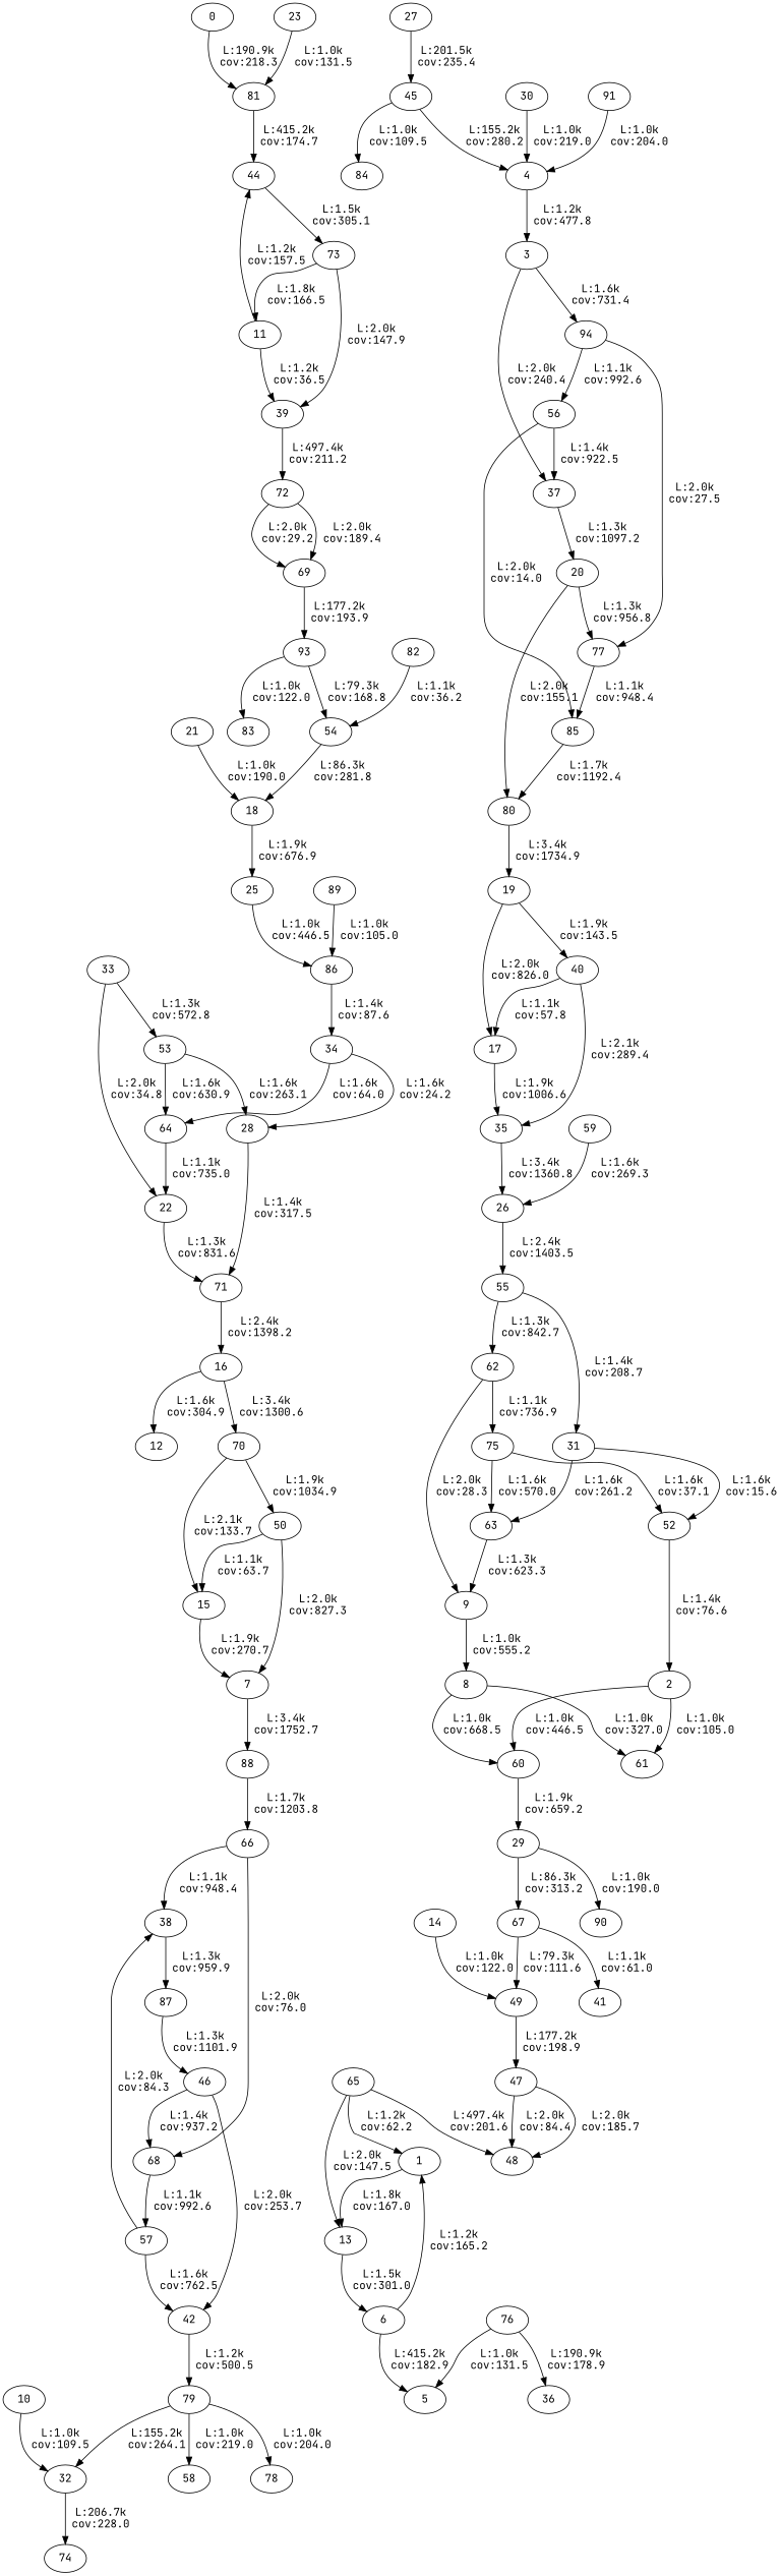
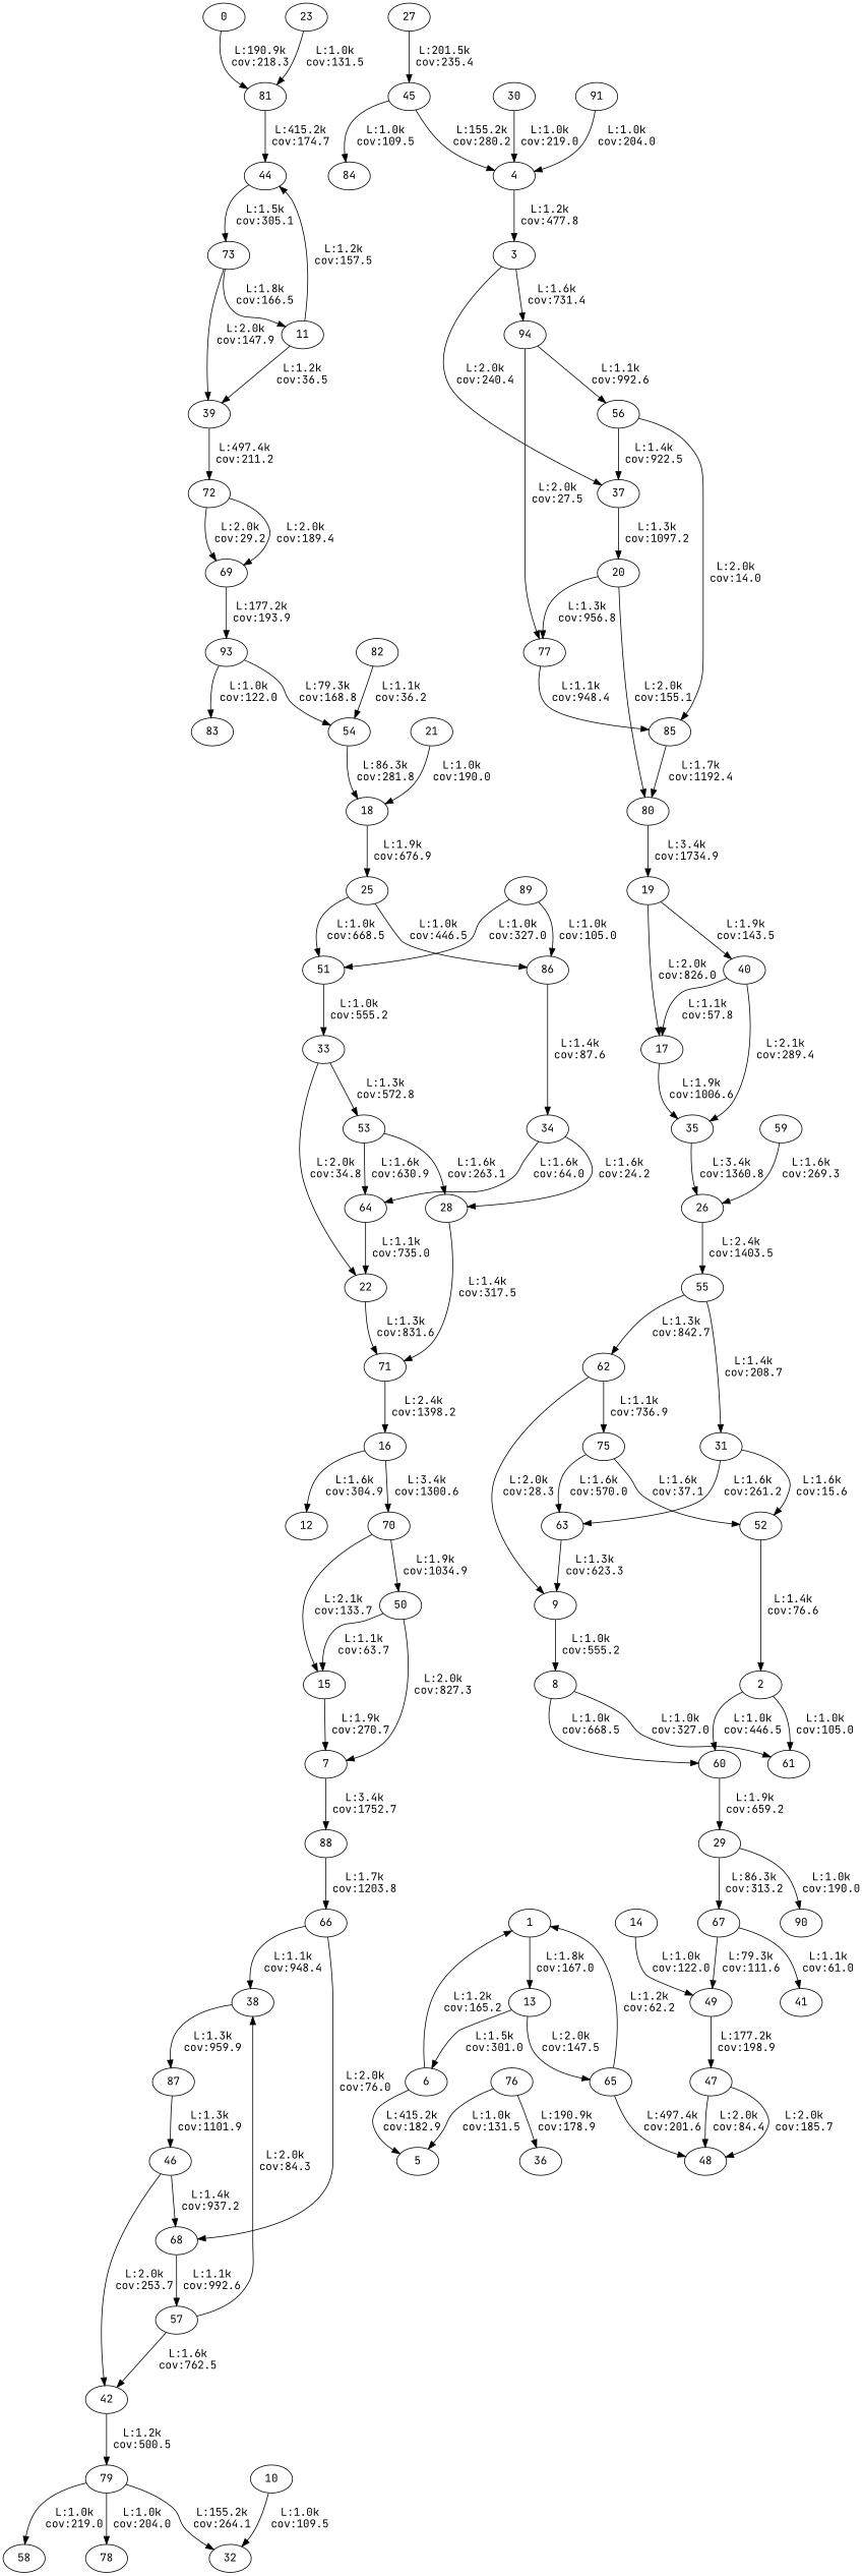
  digraph {
    fontname="JetBrains Mono"
    node [fontname="JetBrains Mono"]
    edge [fontname="JetBrains Mono"]
    0
    81
    44
    1
    13
    6
    2
    60
    61
    29
    n11 [label=94]
    3
    37
    77
    56
    20
    4
    5
    76
    36
    7
    88
    66
    8
    9
    10
    32
-   74
    11
    39
    72
    73
    14
    49
    47
    15
    16
    12
    70
    50
    17
    35
    26
    18
    25
+   51
    86
    19
    40
    80
    85
    21
    22
    71
    23
    33
    34
    55
    31
    62
    27
    45
    84
    28
    67
    90
    41
    30
    52
    63
    53
    64
    38
    87
    57
    42
    46
    69
    79
    58
    78
    n82 [label=93]
    54
    83
    68
    48
    65
    75
    59
    82
    89
    91
    0 -> 81 [label=" L:190.9k\n cov:218.3"]
    81 -> 44 [label=" L:415.2k\n cov:174.7"]
    44 -> 73 [label=" L:1.5k\n cov:305.1"]
    1 -> 13 [label=" L:1.8k\n cov:167.0"]
    13 -> 6 [label=" L:1.5k\n cov:301.0"]
    6 -> 1 [label=" L:1.2k\n cov:165.2"]
    6 -> 5 [label=" L:415.2k\n cov:182.9"]
    2 -> 60 [label=" L:1.0k\n cov:446.5"]
    2 -> 61 [label=" L:1.0k\n cov:105.0"]
    60 -> 29 [label=" L:1.9k\n cov:659.2"]
    29 -> 67 [label=" L:86.3k\n cov:313.2"]
    29 -> 90 [label=" L:1.0k\n cov:190.0"]
    n11 -> 77 [label=" L:2.0k\n cov:27.5"]
    n11 -> 56 [label=" L:1.1k\n cov:992.6"]
    3 -> n11 [label=" L:1.6k\n cov:731.4"]
    3 -> 37 [label=" L:2.0k\n cov:240.4"]
    37 -> 20 [label=" L:1.3k\n cov:1097.2"]
    77 -> 85 [label=" L:1.1k\n cov:948.4"]
    56 -> 37 [label=" L:1.4k\n cov:922.5"]
    56 -> 85 [label=" L:2.0k\n cov:14.0"]
    20 -> 77 [label=" L:1.3k\n cov:956.8"]
    20 -> 80 [label=" L:2.0k\n cov:155.1"]
    4 -> 3 [label=" L:1.2k\n cov:477.8"]
    76 -> 5 [label=" L:1.0k\n cov:131.5"]
    76 -> 36 [label=" L:190.9k\n cov:178.9"]
    7 -> 88 [label=" L:3.4k\n cov:1752.7"]
    88 -> 66 [label=" L:1.7k\n cov:1203.8"]
    66 -> 38 [label=" L:1.1k\n cov:948.4"]
    66 -> 68 [label=" L:2.0k\n cov:76.0"]
    8 -> 60 [label=" L:1.0k\n cov:668.5"]
    8 -> 61 [label=" L:1.0k\n cov:327.0"]
    9 -> 8 [label=" L:1.0k\n cov:555.2"]
    10 -> 32 [label=" L:1.0k\n cov:109.5"]
-   32 -> 74 [label=" L:206.7k\n cov:228.0"]
    11 -> 44 [label=" L:1.2k\n cov:157.5"]
    11 -> 39 [label=" L:1.2k\n cov:36.5"]
    39 -> 72 [label=" L:497.4k\n cov:211.2"]
    72 -> 69 [label=" L:2.0k\n cov:29.2"]
    72 -> 69 [label=" L:2.0k\n cov:189.4"]
    73 -> 11 [label=" L:1.8k\n cov:166.5"]
    73 -> 39 [label=" L:2.0k\n cov:147.9"]
    14 -> 49 [label=" L:1.0k\n cov:122.0"]
    49 -> 47 [label=" L:177.2k\n cov:198.9"]
    47 -> 48 [label=" L:2.0k\n cov:84.4"]
    47 -> 48 [label=" L:2.0k\n cov:185.7"]
    15 -> 7 [label=" L:1.9k\n cov:270.7"]
    16 -> 12 [label=" L:1.6k\n cov:304.9"]
    16 -> 70 [label=" L:3.4k\n cov:1300.6"]
    70 -> 15 [label=" L:2.1k\n cov:133.7"]
    70 -> 50 [label=" L:1.9k\n cov:1034.9"]
    50 -> 7 [label=" L:2.0k\n cov:827.3"]
    50 -> 15 [label=" L:1.1k\n cov:63.7"]
    17 -> 35 [label=" L:1.9k\n cov:1006.6"]
    35 -> 26 [label=" L:3.4k\n cov:1360.8"]
    26 -> 55 [label=" L:2.4k\n cov:1403.5"]
    18 -> 25 [label=" L:1.9k\n cov:676.9"]
+   25 -> 51 [label=" L:1.0k\n cov:668.5"]
    25 -> 86 [label=" L:1.0k\n cov:446.5"]
+   51 -> 33 [label=" L:1.0k\n cov:555.2"]
    86 -> 34 [label=" L:1.4k\n cov:87.6"]
    19 -> 17 [label=" L:2.0k\n cov:826.0"]
    19 -> 40 [label=" L:1.9k\n cov:143.5"]
    40 -> 17 [label=" L:1.1k\n cov:57.8"]
    40 -> 35 [label=" L:2.1k\n cov:289.4"]
    80 -> 19 [label=" L:3.4k\n cov:1734.9"]
    85 -> 80 [label=" L:1.7k\n cov:1192.4"]
    21 -> 18 [label=" L:1.0k\n cov:190.0"]
    22 -> 71 [label=" L:1.3k\n cov:831.6"]
    71 -> 16 [label=" L:2.4k\n cov:1398.2"]
    23 -> 81 [label=" L:1.0k\n cov:131.5"]
    33 -> 22 [label=" L:2.0k\n cov:34.8"]
    33 -> 53 [label=" L:1.3k\n cov:572.8"]
    34 -> 28 [label=" L:1.6k\n cov:24.2"]
    34 -> 64 [label=" L:1.6k\n cov:64.0"]
    55 -> 31 [label=" L:1.4k\n cov:208.7"]
    55 -> 62 [label=" L:1.3k\n cov:842.7"]
    31 -> 52 [label=" L:1.6k\n cov:15.6"]
    31 -> 63 [label=" L:1.6k\n cov:261.2"]
    62 -> 9 [label=" L:2.0k\n cov:28.3"]
    62 -> 75 [label=" L:1.1k\n cov:736.9"]
    27 -> 45 [label=" L:201.5k\n cov:235.4"]
    45 -> 4 [label=" L:155.2k\n cov:280.2"]
    45 -> 84 [label=" L:1.0k\n cov:109.5"]
    28 -> 71 [label=" L:1.4k\n cov:317.5"]
    67 -> 49 [label=" L:79.3k\n cov:111.6"]
    67 -> 41 [label=" L:1.1k\n cov:61.0"]
    30 -> 4 [label=" L:1.0k\n cov:219.0"]
    52 -> 2 [label=" L:1.4k\n cov:76.6"]
    63 -> 9 [label=" L:1.3k\n cov:623.3"]
    53 -> 28 [label=" L:1.6k\n cov:263.1"]
    53 -> 64 [label=" L:1.6k\n cov:630.9"]
    64 -> 22 [label=" L:1.1k\n cov:735.0"]
    38 -> 87 [label=" L:1.3k\n cov:959.9"]
    87 -> 46 [label=" L:1.3k\n cov:1101.9"]
    57 -> 38 [label=" L:2.0k\n cov:84.3"]
    57 -> 42 [label=" L:1.6k\n cov:762.5"]
    42 -> 79 [label=" L:1.2k\n cov:500.5"]
    46 -> 42 [label=" L:2.0k\n cov:253.7"]
    46 -> 68 [label=" L:1.4k\n cov:937.2"]
    69 -> n82 [label=" L:177.2k\n cov:193.9"]
    79 -> 32 [label=" L:155.2k\n cov:264.1"]
    79 -> 58 [label=" L:1.0k\n cov:219.0"]
    79 -> 78 [label=" L:1.0k\n cov:204.0"]
    n82 -> 54 [label=" L:79.3k\n cov:168.8"]
    n82 -> 83 [label=" L:1.0k\n cov:122.0"]
    54 -> 18 [label=" L:86.3k\n cov:281.8"]
    68 -> 57 [label=" L:1.1k\n cov:992.6"]
    65 -> 1 [label=" L:1.2k\n cov:62.2"]
-   65 -> 13 [label=" L:2.0k\n cov:147.5"]
+   13 -> 65 [label=" L:2.0k\n cov:147.5"]
    65 -> 48 [label=" L:497.4k\n cov:201.6"]
    75 -> 52 [label=" L:1.6k\n cov:37.1"]
    75 -> 63 [label=" L:1.6k\n cov:570.0"]
    59 -> 26 [label=" L:1.6k\n cov:269.3"]
    82 -> 54 [label=" L:1.1k\n cov:36.2"]
+   89 -> 51 [label=" L:1.0k\n cov:327.0"]
    89 -> 86 [label=" L:1.0k\n cov:105.0"]
    91 -> 4 [label=" L:1.0k\n cov:204.0"]
  }
